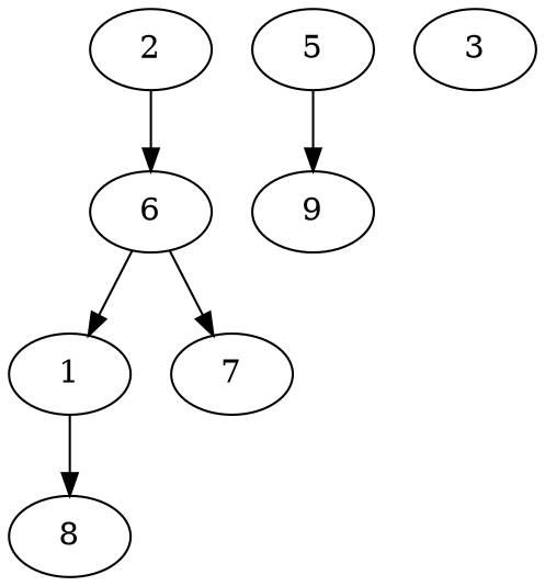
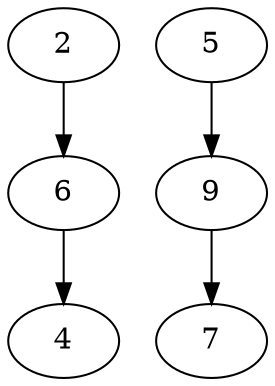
  digraph {
-   1 [alpha=42.92]
-   8 [alpha=32.62]
+   1 [alpha=42.92 label=4]
    6 [alpha=22.16]
    7 [alpha=26.72]
    2 [alpha=40.89]
    5 [alpha=28.69]
    9 [alpha=34.90]
-   3 [alpha=24.95]
-   1 -> 8
    6 -> 1
-   6 -> 7
+   9 -> 7
    2 -> 6
    5 -> 9
  }
